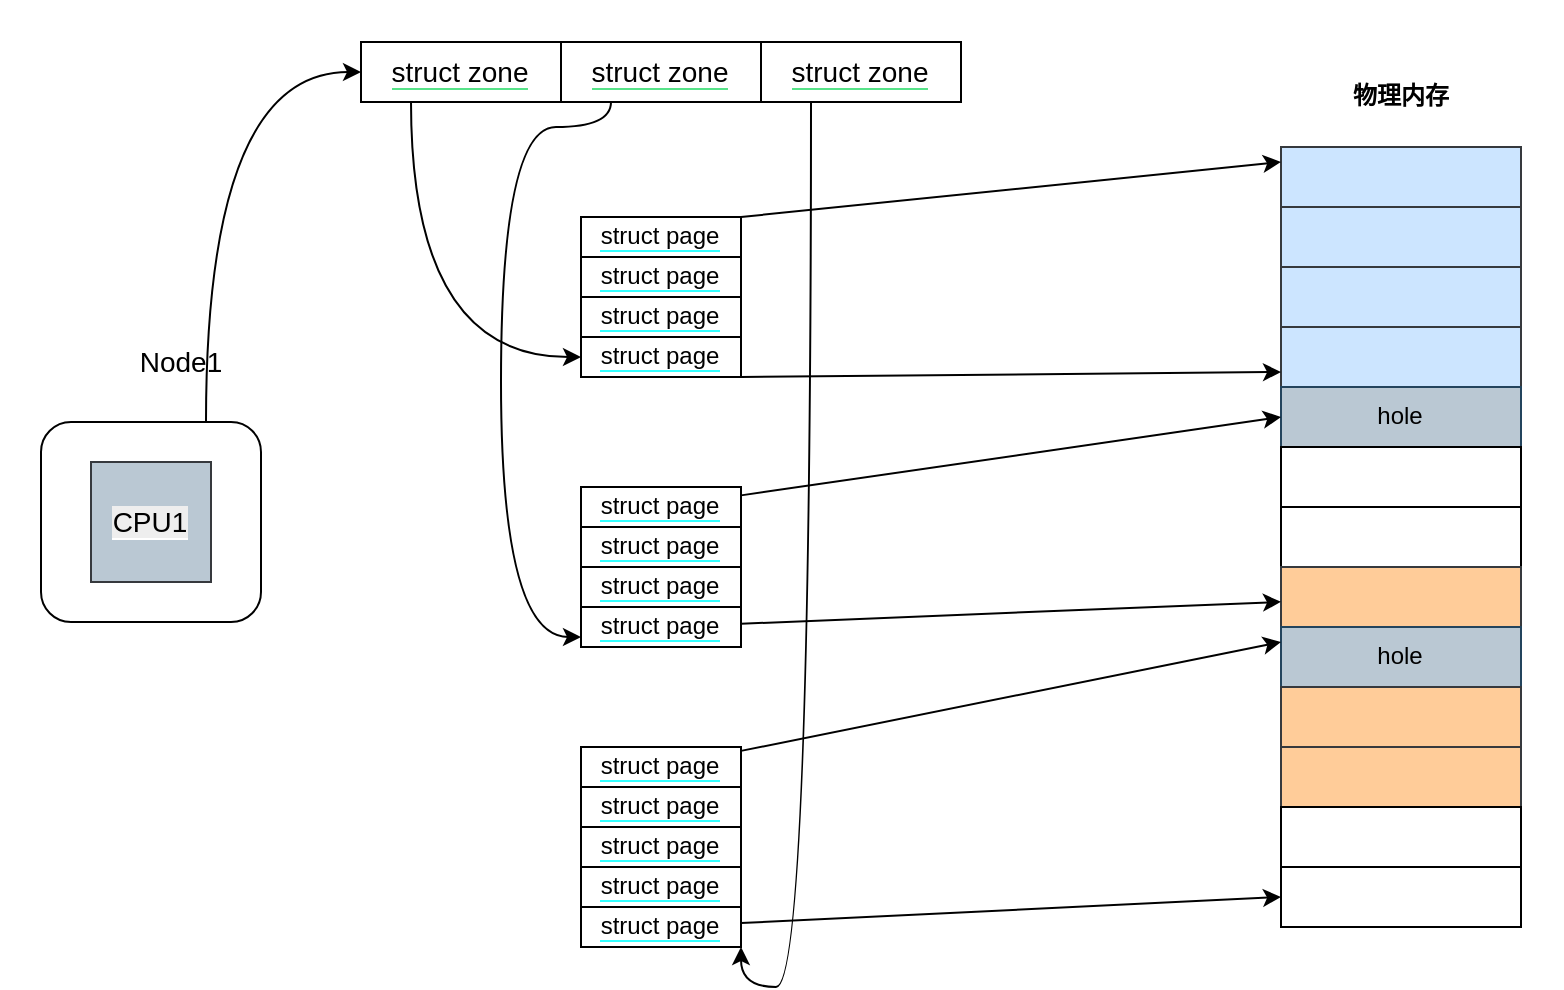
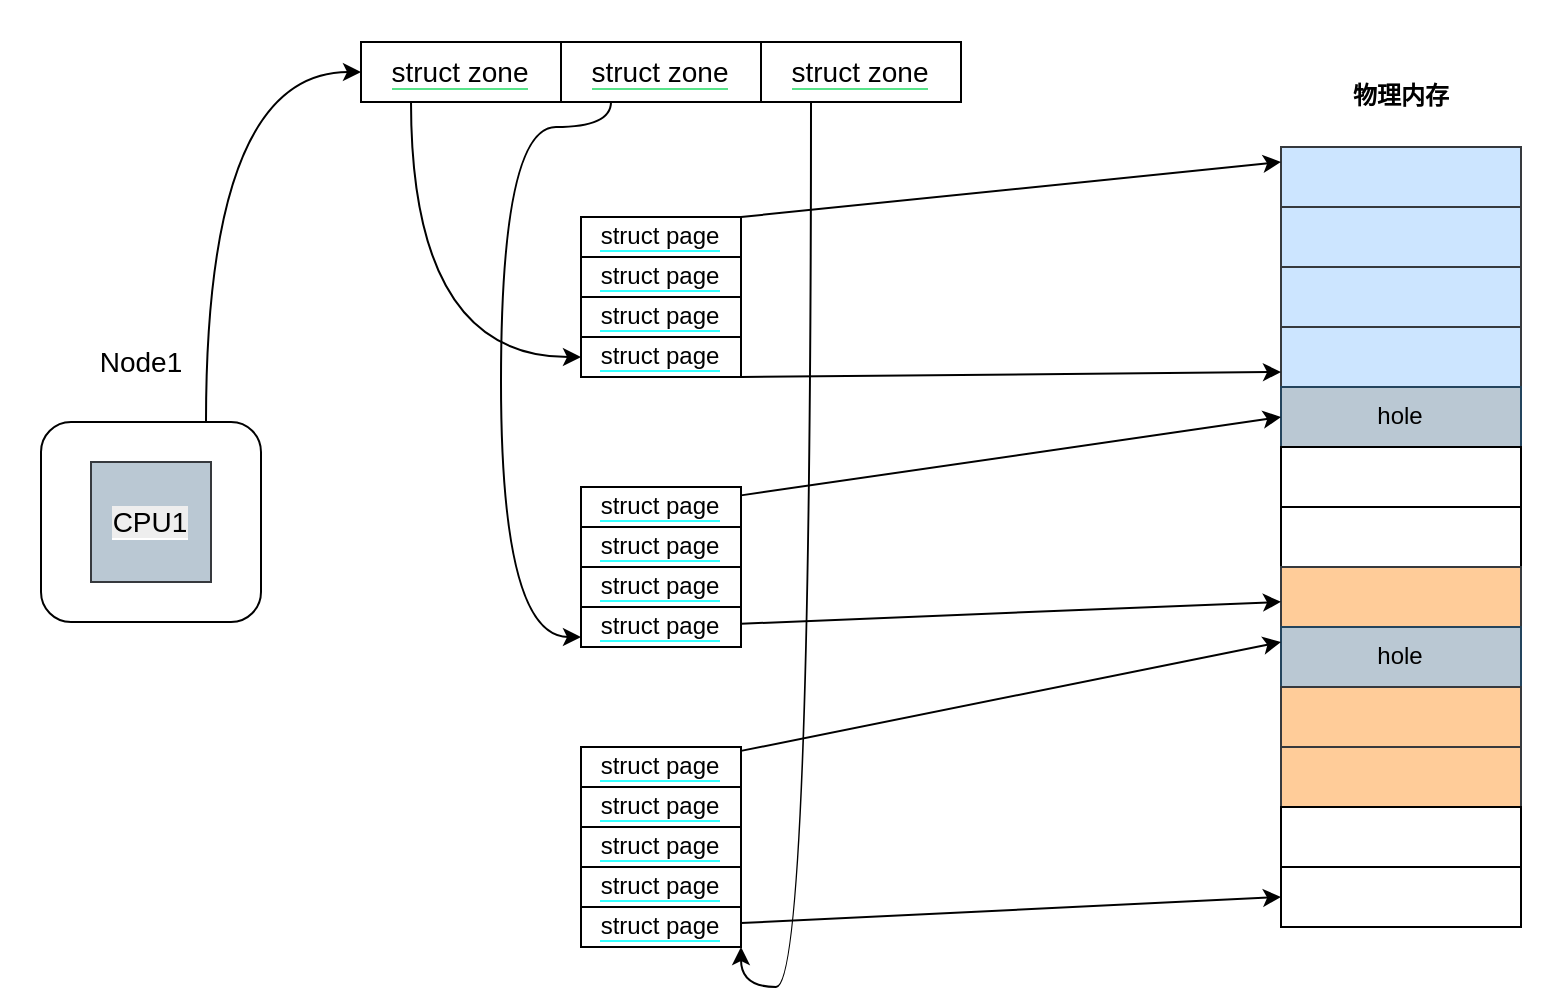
  <mxCell id="0" />
  <mxCell id="1" parent="0" />
  <mxCell id="2" value="" style="rounded=0;whiteSpace=wrap;html=1;labelBackgroundColor=#33FFFF;fillColor=#cce5ff;strokeColor=#36393d;" vertex="1" parent="1"><mxGeometry x="640" y="73" width="120" height="30" as="geometry" /></mxCell>
  <mxCell id="3" value="" style="rounded=0;whiteSpace=wrap;html=1;labelBackgroundColor=#33FFFF;fillColor=#cce5ff;strokeColor=#36393d;" vertex="1" parent="1"><mxGeometry x="640" y="103" width="120" height="30" as="geometry" /></mxCell>
  <mxCell id="4" value="" style="rounded=0;whiteSpace=wrap;html=1;labelBackgroundColor=#33FFFF;fillColor=#cce5ff;strokeColor=#36393d;" vertex="1" parent="1"><mxGeometry x="640" y="133" width="120" height="30" as="geometry" /></mxCell>
  <mxCell id="5" value="" style="rounded=0;whiteSpace=wrap;html=1;labelBackgroundColor=#33FFFF;fillColor=#cce5ff;strokeColor=#36393d;" vertex="1" parent="1"><mxGeometry x="640" y="163" width="120" height="30" as="geometry" /></mxCell>
  <mxCell id="6" value="hole" style="rounded=0;whiteSpace=wrap;html=1;labelBackgroundColor=none;fillColor=#bac8d3;strokeColor=#23445d;" vertex="1" parent="1"><mxGeometry x="640" y="193" width="120" height="30" as="geometry" /></mxCell>
  <mxCell id="7" value="" style="rounded=0;whiteSpace=wrap;html=1;labelBackgroundColor=#33FFFF;" vertex="1" parent="1"><mxGeometry x="640" y="223" width="120" height="30" as="geometry" /></mxCell>
  <mxCell id="8" value="" style="rounded=0;whiteSpace=wrap;html=1;labelBackgroundColor=#33FFFF;" vertex="1" parent="1"><mxGeometry x="640" y="253" width="120" height="30" as="geometry" /></mxCell>
  <mxCell id="9" value="" style="rounded=0;whiteSpace=wrap;html=1;labelBackgroundColor=#33FFFF;fillColor=#ffcc99;strokeColor=#36393d;" vertex="1" parent="1"><mxGeometry x="640" y="283" width="120" height="30" as="geometry" /></mxCell>
  <mxCell id="10" value="hole" style="rounded=0;whiteSpace=wrap;html=1;labelBackgroundColor=#FFFFF;fillColor=#bac8d3;strokeColor=#23445d;" vertex="1" parent="1"><mxGeometry x="640" y="313" width="120" height="30" as="geometry" /></mxCell>
  <mxCell id="11" value="" style="rounded=0;whiteSpace=wrap;html=1;labelBackgroundColor=#33FFFF;fillColor=#ffcc99;strokeColor=#36393d;" vertex="1" parent="1"><mxGeometry x="640" y="343" width="120" height="30" as="geometry" /></mxCell>
  <mxCell id="12" value="" style="rounded=0;whiteSpace=wrap;html=1;labelBackgroundColor=#33FFFF;fillColor=#ffcc99;strokeColor=#36393d;" vertex="1" parent="1"><mxGeometry x="640" y="373" width="120" height="30" as="geometry" /></mxCell>
  <mxCell id="13" value="" style="rounded=0;whiteSpace=wrap;html=1;labelBackgroundColor=#33FFFF;" vertex="1" parent="1"><mxGeometry x="640" y="403" width="120" height="30" as="geometry" /></mxCell>
  <mxCell id="14" value="&lt;b&gt;物理内存&lt;/b&gt;" style="text;html=1;align=center;verticalAlign=middle;resizable=0;points=[];autosize=1;strokeColor=none;fillColor=none;" vertex="1" parent="1"><mxGeometry x="665" y="33" width="70" height="30" as="geometry" /></mxCell>
  <mxCell id="15" value="" style="rounded=0;whiteSpace=wrap;html=1;labelBackgroundColor=#33FFFF;" vertex="1" parent="1"><mxGeometry x="640" y="433" width="120" height="30" as="geometry" /></mxCell>
  <mxCell id="16" style="edgeStyle=orthogonalEdgeStyle;curved=1;orthogonalLoop=1;jettySize=auto;html=1;exitX=0.75;exitY=0;exitDx=0;exitDy=0;entryX=0;entryY=0.5;entryDx=0;entryDy=0;fontSize=14;" edge="1" parent="1" source="17" target="27"><mxGeometry relative="1" as="geometry" /></mxCell>
  <mxCell id="17" value="" style="rounded=1;whiteSpace=wrap;html=1;labelBackgroundColor=none;labelBorderColor=none;fontSize=14;" vertex="1" parent="1"><mxGeometry x="20" y="210.5" width="110" height="100" as="geometry" /></mxCell>
  <mxCell id="18" value="&lt;span style=&quot;background-color: rgb(255, 255, 255);&quot;&gt;struct page&lt;/span&gt;" style="rounded=0;whiteSpace=wrap;html=1;labelBackgroundColor=#33FFFF;" vertex="1" parent="1"><mxGeometry x="290" y="108" width="80" height="20" as="geometry" /></mxCell>
  <mxCell id="19" value="&lt;span style=&quot;background-color: rgb(255, 255, 255);&quot;&gt;struct page&lt;/span&gt;" style="rounded=0;whiteSpace=wrap;html=1;labelBackgroundColor=#33FFFF;" vertex="1" parent="1"><mxGeometry x="290" y="128" width="80" height="20" as="geometry" /></mxCell>
  <mxCell id="20" value="&lt;span style=&quot;background-color: rgb(255, 255, 255);&quot;&gt;struct page&lt;/span&gt;" style="rounded=0;whiteSpace=wrap;html=1;labelBackgroundColor=#33FFFF;" vertex="1" parent="1"><mxGeometry x="290" y="148" width="80" height="20" as="geometry" /></mxCell>
  <mxCell id="21" value="&lt;span style=&quot;background-color: rgb(255, 255, 255);&quot;&gt;struct page&lt;/span&gt;" style="rounded=0;whiteSpace=wrap;html=1;labelBackgroundColor=#33FFFF;" vertex="1" parent="1"><mxGeometry x="290" y="168" width="80" height="20" as="geometry" /></mxCell>
  <mxCell id="22" value="" style="endArrow=classic;html=1;fontSize=14;curved=1;entryX=0;entryY=0.75;entryDx=0;entryDy=0;exitX=1;exitY=1;exitDx=0;exitDy=0;" edge="1" parent="1" source="21" target="5"><mxGeometry width="50" height="50" relative="1" as="geometry"><mxPoint x="390" y="83" as="sourcePoint" /><mxPoint x="440" y="33" as="targetPoint" /></mxGeometry></mxCell>
  <mxCell id="23" value="" style="endArrow=classic;html=1;fontSize=14;curved=1;entryX=0;entryY=0.25;entryDx=0;entryDy=0;exitX=1;exitY=0;exitDx=0;exitDy=0;" edge="1" parent="1" source="18" target="2"><mxGeometry width="50" height="50" relative="1" as="geometry"><mxPoint x="390" y="3" as="sourcePoint" /><mxPoint x="440" y="-47" as="targetPoint" /></mxGeometry></mxCell>
- <mxCell id="24" value="Node1" style="text;html=1;align=center;verticalAlign=middle;resizable=0;points=[];autosize=1;strokeColor=none;fillColor=none;fontSize=14;" vertex="1" parent="1"><mxGeometry x="60" y="165.5" width="60" height="30" as="geometry" /></mxCell>
+ <mxCell id="24" value="Node1" style="text;html=1;align=center;verticalAlign=middle;resizable=0;points=[];autosize=1;strokeColor=none;fillColor=none;fontSize=14;" vertex="1" parent="1"><mxGeometry x="40" y="165.5" width="60" height="30" as="geometry" /></mxCell>
  <mxCell id="25" value="&lt;span style=&quot;background-color: rgb(238, 238, 238);&quot;&gt;CPU1&lt;/span&gt;" style="whiteSpace=wrap;html=1;aspect=fixed;labelBackgroundColor=#FFFFFF;labelBorderColor=none;fontSize=14;fillColor=#bac8d3;strokeColor=#36393d;" vertex="1" parent="1"><mxGeometry x="45" y="230.5" width="60" height="60" as="geometry" /></mxCell>
  <mxCell id="26" style="edgeStyle=orthogonalEdgeStyle;curved=1;rounded=0;orthogonalLoop=1;jettySize=auto;html=1;exitX=0.25;exitY=1;exitDx=0;exitDy=0;entryX=0;entryY=0.5;entryDx=0;entryDy=0;fontSize=14;" edge="1" parent="1" source="27" target="21"><mxGeometry relative="1" as="geometry" /></mxCell>
  <mxCell id="27" value="&lt;span style=&quot;background-color: rgb(255, 255, 255);&quot;&gt;struct zone&lt;/span&gt;" style="rounded=0;whiteSpace=wrap;html=1;labelBackgroundColor=#57e389;labelBorderColor=none;fontSize=14;" vertex="1" parent="1"><mxGeometry x="180" y="20.5" width="100" height="30" as="geometry" /></mxCell>
  <mxCell id="28" style="edgeStyle=orthogonalEdgeStyle;curved=1;rounded=0;orthogonalLoop=1;jettySize=auto;html=1;exitX=0.25;exitY=1;exitDx=0;exitDy=0;entryX=0;entryY=0.75;entryDx=0;entryDy=0;fontSize=14;" edge="1" parent="1" source="29" target="37"><mxGeometry relative="1" as="geometry"><Array as="points"><mxPoint x="305" y="63" /><mxPoint x="250" y="63" /><mxPoint x="250" y="318" /></Array></mxGeometry></mxCell>
  <mxCell id="29" value="&lt;span style=&quot;background-color: rgb(255, 255, 255);&quot;&gt;struct zone&lt;/span&gt;" style="rounded=0;whiteSpace=wrap;html=1;labelBackgroundColor=#57e389;labelBorderColor=none;fontSize=14;" vertex="1" parent="1"><mxGeometry x="280" y="20.5" width="100" height="30" as="geometry" /></mxCell>
  <mxCell id="30" style="edgeStyle=orthogonalEdgeStyle;curved=1;rounded=0;orthogonalLoop=1;jettySize=auto;html=1;exitX=0.25;exitY=1;exitDx=0;exitDy=0;entryX=1;entryY=1;entryDx=0;entryDy=0;fontSize=14;" edge="1" parent="1" source="31" target="44"><mxGeometry relative="1" as="geometry" /></mxCell>
  <mxCell id="31" value="&lt;span style=&quot;background-color: rgb(255, 255, 255);&quot;&gt;struct zone&lt;/span&gt;" style="rounded=0;whiteSpace=wrap;html=1;labelBackgroundColor=#57e389;labelBorderColor=none;fontSize=14;" vertex="1" parent="1"><mxGeometry x="380" y="20.5" width="100" height="30" as="geometry" /></mxCell>
  <mxCell id="32" style="edgeStyle=none;rounded=0;orthogonalLoop=1;jettySize=auto;html=1;entryX=0;entryY=0.5;entryDx=0;entryDy=0;fontSize=14;" edge="1" parent="1" source="33" target="6"><mxGeometry relative="1" as="geometry" /></mxCell>
  <mxCell id="33" value="&lt;span style=&quot;background-color: rgb(255, 255, 255);&quot;&gt;struct page&lt;/span&gt;" style="rounded=0;whiteSpace=wrap;html=1;labelBackgroundColor=#33FFFF;" vertex="1" parent="1"><mxGeometry x="290" y="243" width="80" height="20" as="geometry" /></mxCell>
  <mxCell id="34" value="&lt;span style=&quot;background-color: rgb(255, 255, 255);&quot;&gt;struct page&lt;/span&gt;" style="rounded=0;whiteSpace=wrap;html=1;labelBackgroundColor=#33FFFF;" vertex="1" parent="1"><mxGeometry x="290" y="263" width="80" height="20" as="geometry" /></mxCell>
  <mxCell id="35" value="&lt;span style=&quot;background-color: rgb(255, 255, 255);&quot;&gt;struct page&lt;/span&gt;" style="rounded=0;whiteSpace=wrap;html=1;labelBackgroundColor=#33FFFF;" vertex="1" parent="1"><mxGeometry x="290" y="283" width="80" height="20" as="geometry" /></mxCell>
  <mxCell id="36" style="edgeStyle=none;rounded=0;orthogonalLoop=1;jettySize=auto;html=1;fontSize=14;" edge="1" parent="1" source="37" target="9"><mxGeometry relative="1" as="geometry" /></mxCell>
  <mxCell id="37" value="&lt;span style=&quot;background-color: rgb(255, 255, 255);&quot;&gt;struct page&lt;/span&gt;" style="rounded=0;whiteSpace=wrap;html=1;labelBackgroundColor=#33FFFF;" vertex="1" parent="1"><mxGeometry x="290" y="303" width="80" height="20" as="geometry" /></mxCell>
  <mxCell id="38" style="edgeStyle=none;rounded=0;orthogonalLoop=1;jettySize=auto;html=1;entryX=0;entryY=0.25;entryDx=0;entryDy=0;fontSize=14;" edge="1" parent="1" source="39" target="10"><mxGeometry relative="1" as="geometry" /></mxCell>
  <mxCell id="39" value="&lt;span style=&quot;background-color: rgb(255, 255, 255);&quot;&gt;struct page&lt;/span&gt;" style="rounded=0;whiteSpace=wrap;html=1;labelBackgroundColor=#33FFFF;" vertex="1" parent="1"><mxGeometry x="290" y="373" width="80" height="20" as="geometry" /></mxCell>
  <mxCell id="40" value="&lt;span style=&quot;background-color: rgb(255, 255, 255);&quot;&gt;struct page&lt;/span&gt;" style="rounded=0;whiteSpace=wrap;html=1;labelBackgroundColor=#33FFFF;" vertex="1" parent="1"><mxGeometry x="290" y="393" width="80" height="20" as="geometry" /></mxCell>
  <mxCell id="41" value="&lt;span style=&quot;background-color: rgb(255, 255, 255);&quot;&gt;struct page&lt;/span&gt;" style="rounded=0;whiteSpace=wrap;html=1;labelBackgroundColor=#33FFFF;" vertex="1" parent="1"><mxGeometry x="290" y="413" width="80" height="20" as="geometry" /></mxCell>
  <mxCell id="42" value="&lt;span style=&quot;background-color: rgb(255, 255, 255);&quot;&gt;struct page&lt;/span&gt;" style="rounded=0;whiteSpace=wrap;html=1;labelBackgroundColor=#33FFFF;" vertex="1" parent="1"><mxGeometry x="290" y="433" width="80" height="20" as="geometry" /></mxCell>
  <mxCell id="43" style="edgeStyle=none;rounded=0;orthogonalLoop=1;jettySize=auto;html=1;entryX=0;entryY=0.5;entryDx=0;entryDy=0;fontSize=14;" edge="1" parent="1" source="44" target="15"><mxGeometry relative="1" as="geometry" /></mxCell>
  <mxCell id="44" value="&lt;span style=&quot;background-color: rgb(255, 255, 255);&quot;&gt;struct page&lt;/span&gt;" style="rounded=0;whiteSpace=wrap;html=1;labelBackgroundColor=#33FFFF;" vertex="1" parent="1"><mxGeometry x="290" y="453" width="80" height="20" as="geometry" /></mxCell>
